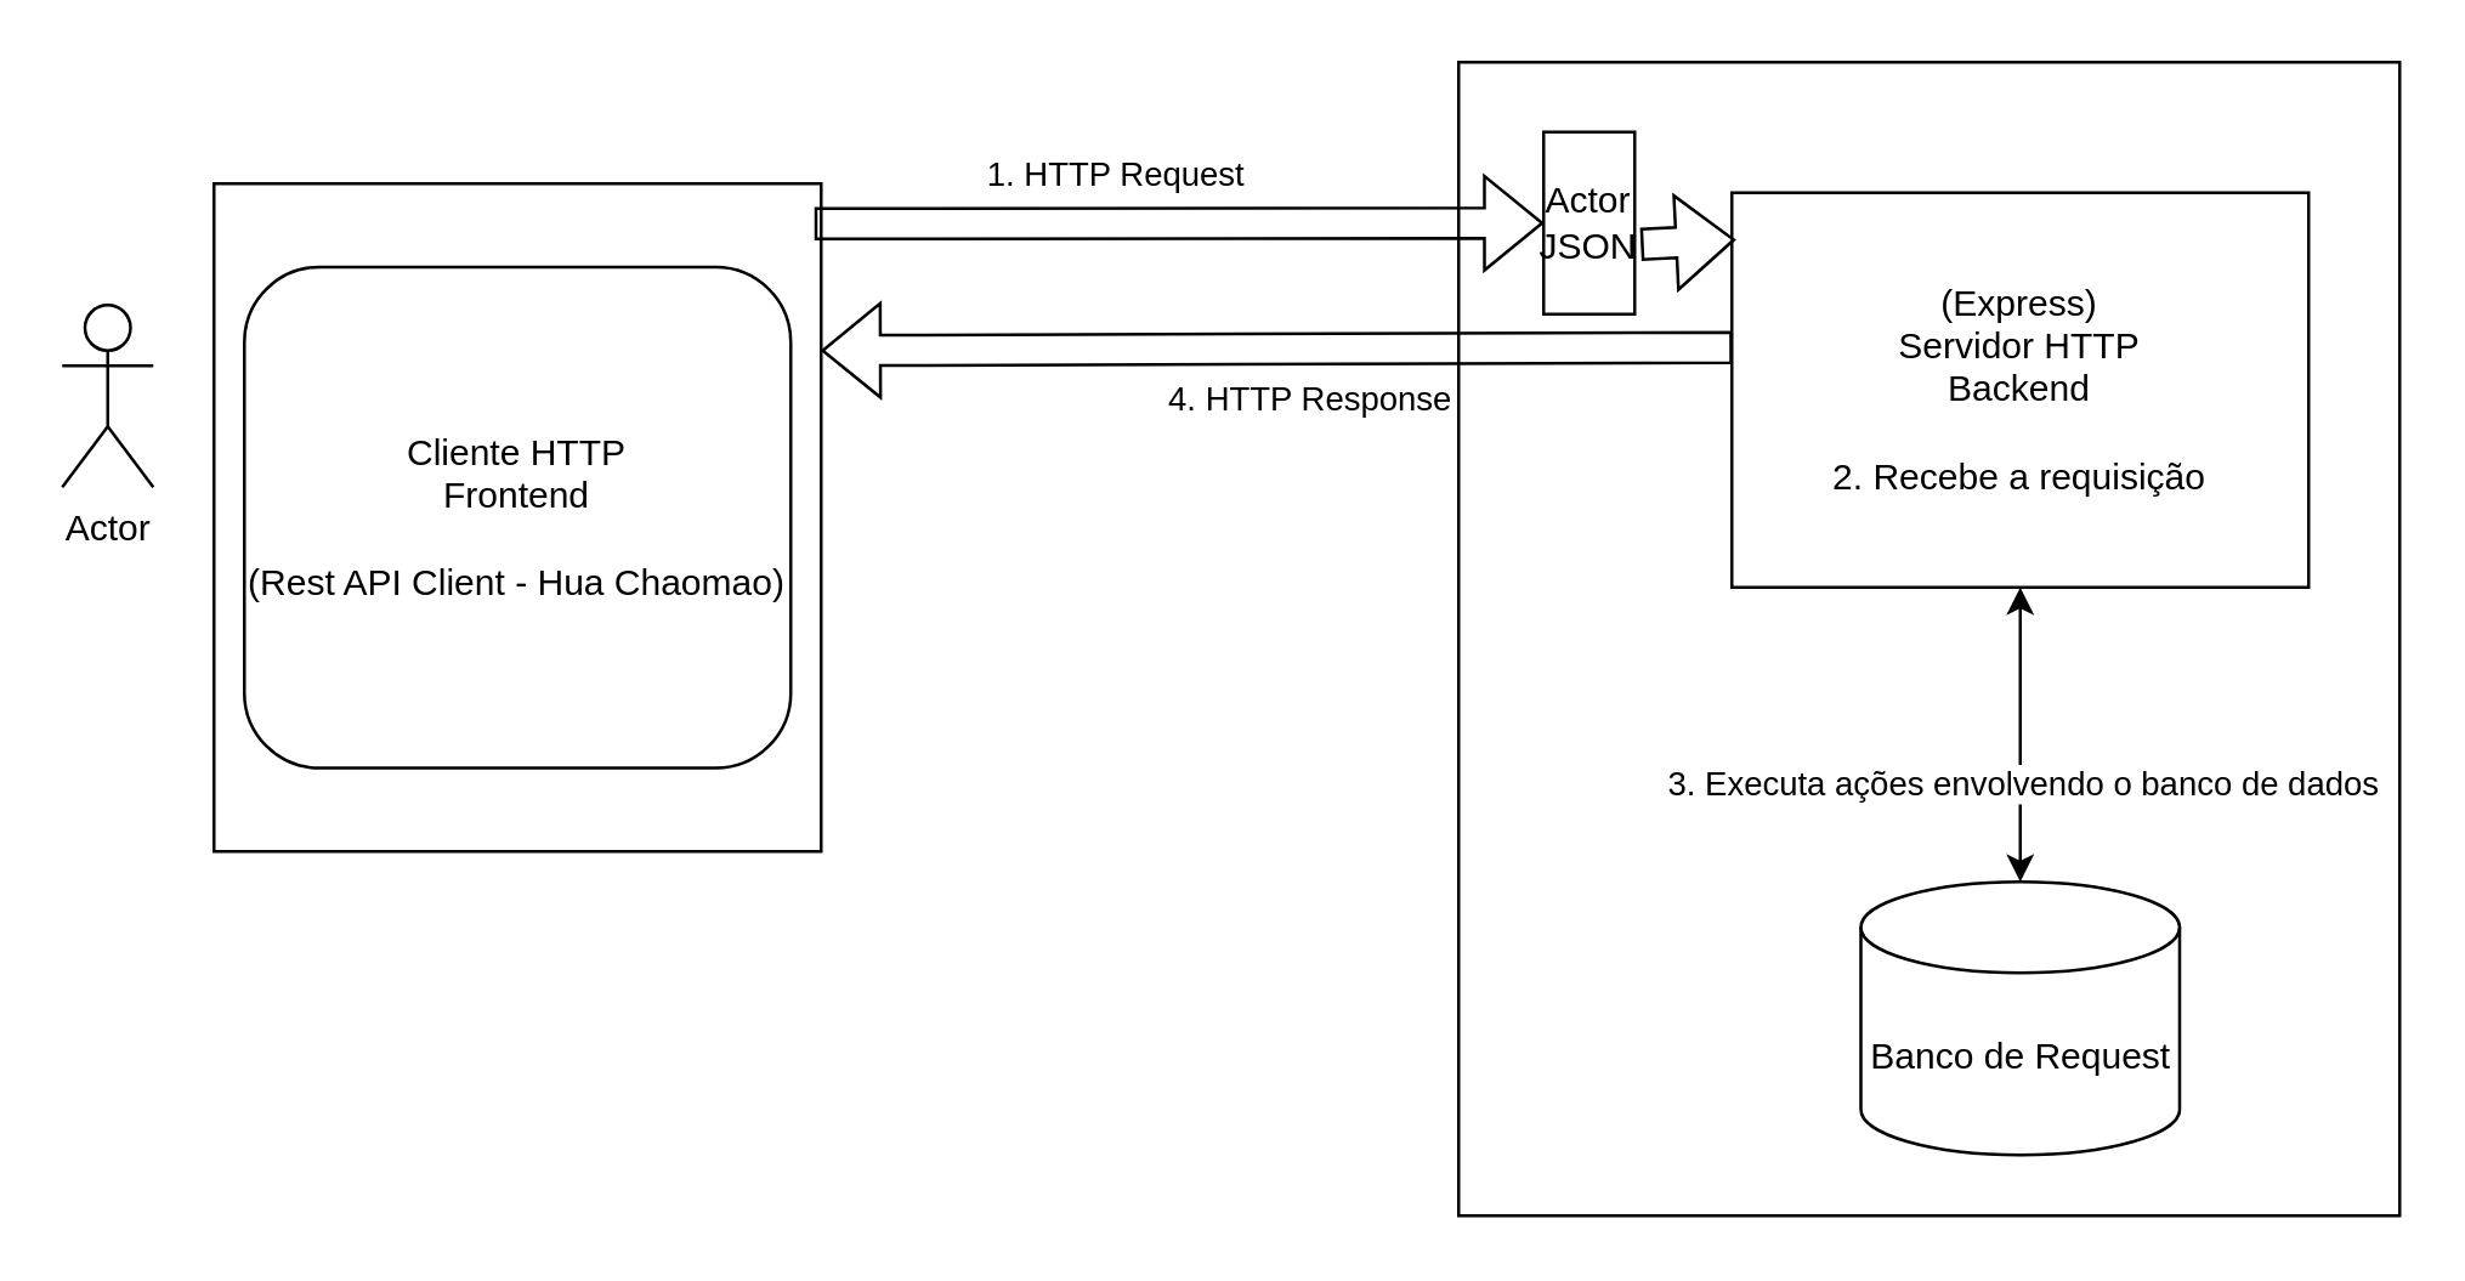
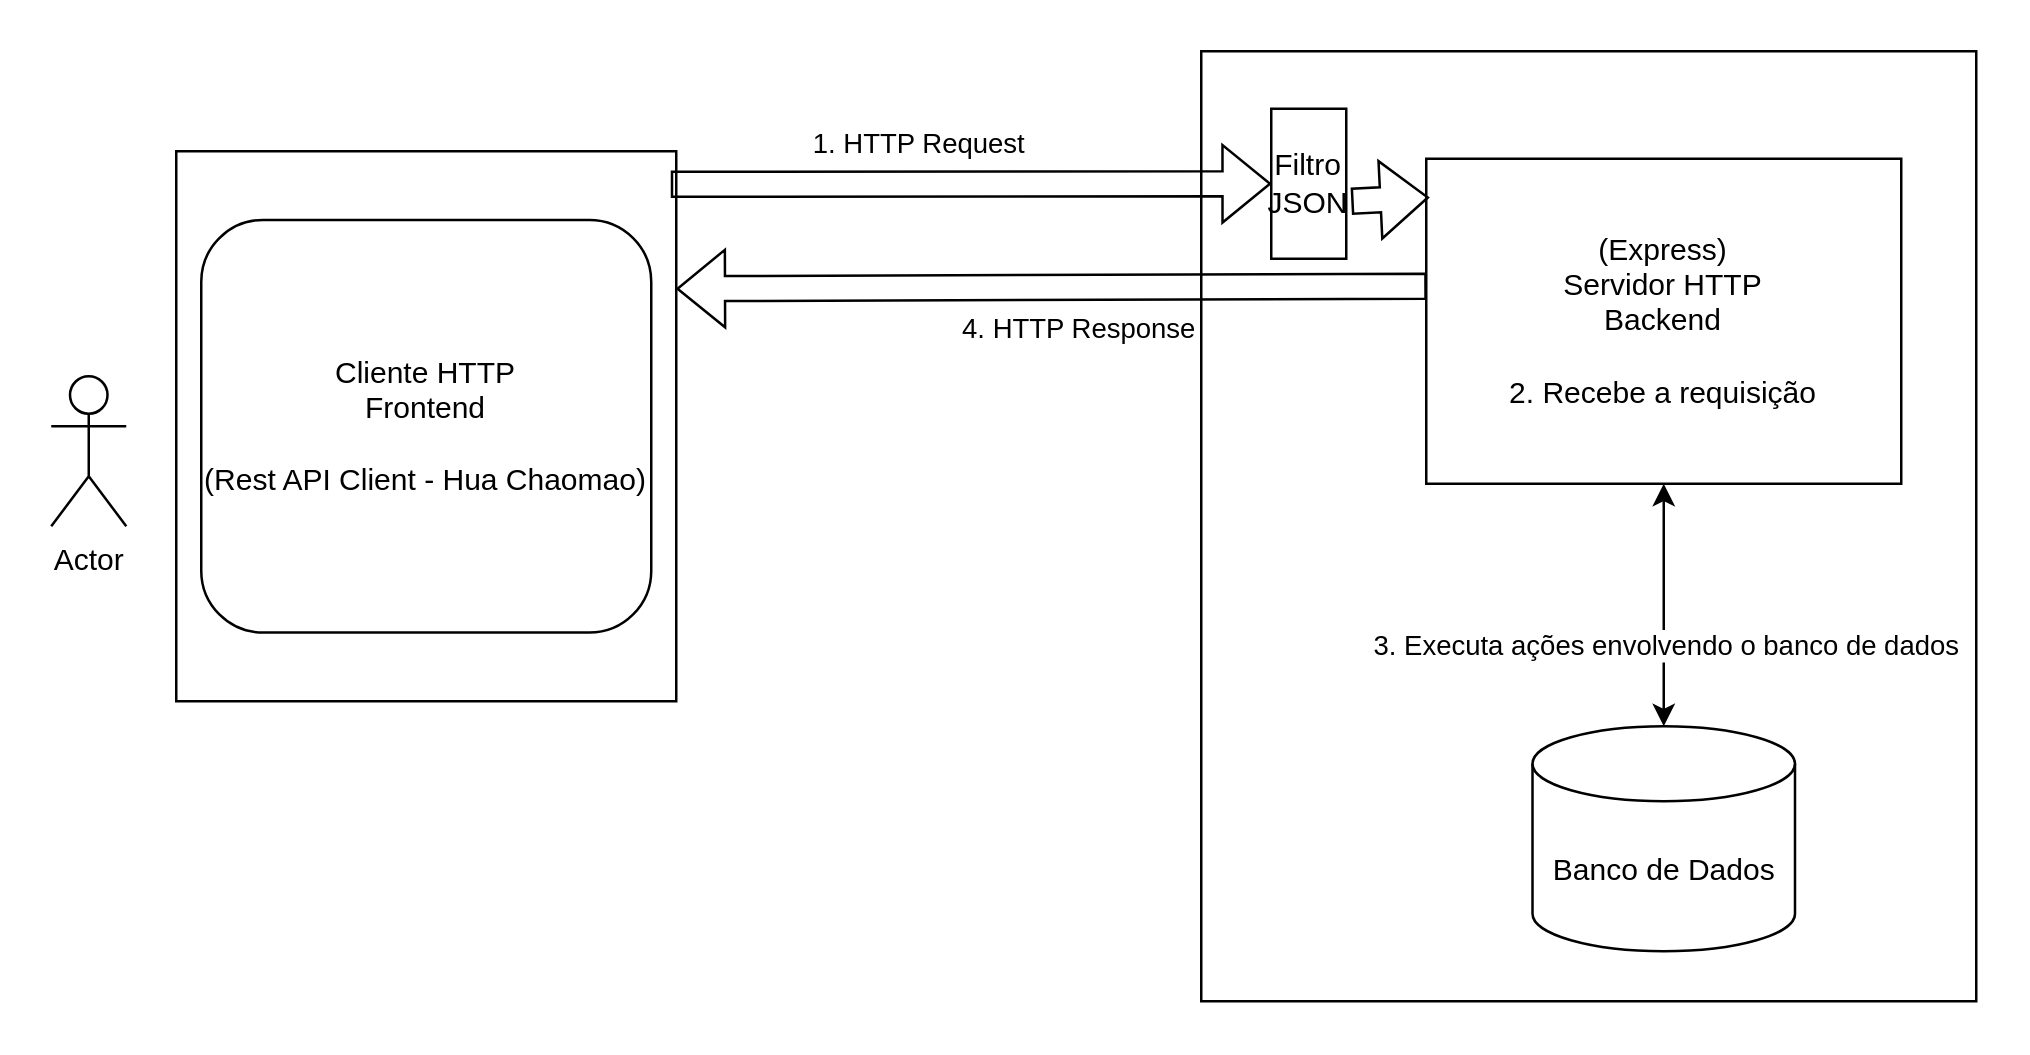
  <mxCell id="0" />
  <mxCell id="1" parent="0" />
  <mxCell id="2" value="" style="rounded=0;whiteSpace=wrap;html=1;" vertex="1" parent="1"><mxGeometry x="480" y="20" width="310" height="380" as="geometry" /></mxCell>
- <mxCell id="3" value="Actor" style="shape=umlActor;verticalLabelPosition=bottom;verticalAlign=top;html=1;outlineConnect=0;" vertex="1" parent="1"><mxGeometry x="20" y="100" width="30" height="60" as="geometry" /></mxCell>
+ <mxCell id="3" value="Actor" style="shape=umlActor;verticalLabelPosition=bottom;verticalAlign=top;html=1;outlineConnect=0;" vertex="1" parent="1"><mxGeometry x="20" y="150" width="30" height="60" as="geometry" /></mxCell>
  <mxCell id="4" value="" style="group" vertex="1" connectable="0" parent="1"><mxGeometry x="70" y="60" width="200" height="220" as="geometry" /></mxCell>
  <mxCell id="5" value="" style="rounded=0;whiteSpace=wrap;html=1;" vertex="1" parent="4"><mxGeometry width="200" height="220" as="geometry" /></mxCell>
  <mxCell id="6" value="Cliente HTTP&lt;div&gt;Frontend&lt;/div&gt;&lt;div&gt;&lt;br&gt;&lt;/div&gt;&lt;div&gt;(Rest API Client - Hua Chaomao)&lt;/div&gt;" style="rounded=1;whiteSpace=wrap;html=1;" vertex="1" parent="4"><mxGeometry x="10" y="27.5" width="180" height="165" as="geometry" /></mxCell>
  <mxCell id="7" value="&lt;div&gt;(Express)&lt;/div&gt;Servidor HTTP&lt;div&gt;Backend&lt;div&gt;&lt;br&gt;&lt;/div&gt;&lt;div&gt;2. Recebe a requisição&lt;/div&gt;&lt;/div&gt;" style="rounded=0;whiteSpace=wrap;html=1;" vertex="1" parent="1"><mxGeometry x="570" y="63" width="190" height="130" as="geometry" /></mxCell>
- <mxCell id="8" value="Banco de Request" style="shape=cylinder3;whiteSpace=wrap;html=1;boundedLbl=1;backgroundOutline=1;size=15;" vertex="1" parent="1"><mxGeometry x="612.5" y="290" width="105" height="90" as="geometry" /></mxCell>
+ <mxCell id="8" value="Banco de Dados" style="shape=cylinder3;whiteSpace=wrap;html=1;boundedLbl=1;backgroundOutline=1;size=15;" vertex="1" parent="1"><mxGeometry x="612.5" y="290" width="105" height="90" as="geometry" /></mxCell>
  <mxCell id="9" value="" style="endArrow=classic;startArrow=classic;html=1;rounded=0;entryX=0.5;entryY=1;entryDx=0;entryDy=0;exitX=0.5;exitY=0;exitDx=0;exitDy=0;exitPerimeter=0;" edge="1" parent="1" source="8" target="7"><mxGeometry width="50" height="50" relative="1" as="geometry"><mxPoint x="350" y="350" as="sourcePoint" /><mxPoint x="400" y="300" as="targetPoint" /></mxGeometry></mxCell>
  <mxCell id="10" value="3. Executa ações envolvendo o banco de dados" style="edgeLabel;html=1;align=center;verticalAlign=middle;resizable=0;points=[];" vertex="1" connectable="0" parent="9"><mxGeometry x="-0.32" relative="1" as="geometry"><mxPoint as="offset" /></mxGeometry></mxCell>
  <mxCell id="11" value="" style="shape=flexArrow;endArrow=classic;html=1;rounded=0;entryX=0;entryY=0.5;entryDx=0;entryDy=0;exitX=0.989;exitY=0.06;exitDx=0;exitDy=0;exitPerimeter=0;" edge="1" parent="1" source="5" target="15"><mxGeometry width="50" height="50" relative="1" as="geometry"><mxPoint x="350" y="140" as="sourcePoint" /><mxPoint x="400" y="300" as="targetPoint" /></mxGeometry></mxCell>
  <mxCell id="12" value="1. HTTP Request" style="edgeLabel;html=1;align=center;verticalAlign=middle;resizable=0;points=[];" vertex="1" connectable="0" parent="11"><mxGeometry x="-0.252" y="-3" relative="1" as="geometry"><mxPoint x="9" y="-20" as="offset" /></mxGeometry></mxCell>
  <mxCell id="13" value="" style="shape=flexArrow;endArrow=classic;html=1;rounded=0;entryX=1;entryY=0.25;entryDx=0;entryDy=0;exitX=0.001;exitY=0.392;exitDx=0;exitDy=0;exitPerimeter=0;" edge="1" parent="1" source="7" target="5"><mxGeometry width="50" height="50" relative="1" as="geometry"><mxPoint x="410" y="90" as="sourcePoint" /><mxPoint x="711" y="90" as="targetPoint" /></mxGeometry></mxCell>
  <mxCell id="14" value="4. HTTP Response" style="edgeLabel;html=1;align=center;verticalAlign=middle;resizable=0;points=[];" vertex="1" connectable="0" parent="13"><mxGeometry x="-0.252" y="-3" relative="1" as="geometry"><mxPoint x="-28" y="19" as="offset" /></mxGeometry></mxCell>
- <mxCell id="15" value="Actor&lt;div&gt;JSON&lt;/div&gt;" style="rounded=0;whiteSpace=wrap;html=1;strokeColor=default;align=center;verticalAlign=middle;fontFamily=Helvetica;fontSize=12;fontColor=default;fillColor=default;" vertex="1" parent="1"><mxGeometry x="508" y="43" width="30" height="60" as="geometry" /></mxCell>
+ <mxCell id="15" value="Filtro&lt;div&gt;JSON&lt;/div&gt;" style="rounded=0;whiteSpace=wrap;html=1;strokeColor=default;align=center;verticalAlign=middle;fontFamily=Helvetica;fontSize=12;fontColor=default;fillColor=default;" vertex="1" parent="1"><mxGeometry x="508" y="43" width="30" height="60" as="geometry" /></mxCell>
  <mxCell id="16" value="" style="shape=flexArrow;endArrow=classic;html=1;rounded=0;entryX=0.006;entryY=0.119;entryDx=0;entryDy=0;entryPerimeter=0;" edge="1" parent="1" target="7"><mxGeometry width="50" height="50" relative="1" as="geometry"><mxPoint x="540" y="80" as="sourcePoint" /><mxPoint x="650" y="70" as="targetPoint" /></mxGeometry></mxCell>
